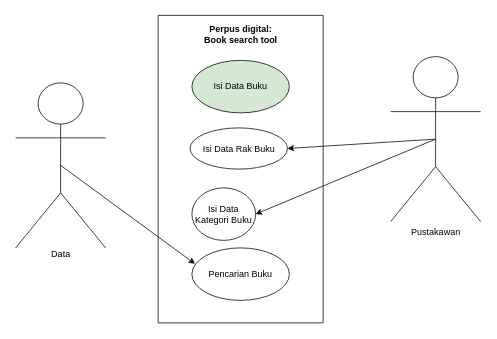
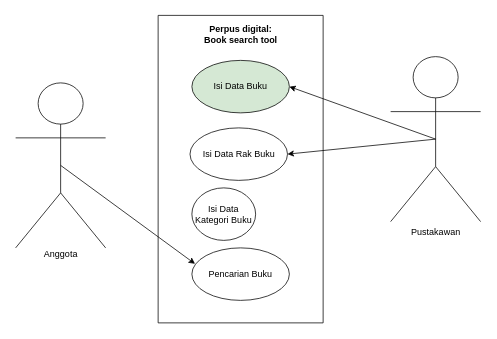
  <mxCell id="0" />
  <mxCell id="1" parent="0" />
  <mxCell id="2" value="Pustakawan" style="shape=umlActor;verticalLabelPosition=bottom;verticalAlign=top;html=1;outlineConnect=0;" vertex="1" parent="1"><mxGeometry x="520" y="75" width="120" height="220" as="geometry" /></mxCell>
  <mxCell id="3" value="" style="swimlane;startSize=0;" vertex="1" parent="1"><mxGeometry x="210" y="20" width="220" height="410" as="geometry" /></mxCell>
  <mxCell id="4" value="Isi Data Kategori Buku" style="ellipse;whiteSpace=wrap;html=1;" vertex="1" parent="3"><mxGeometry x="45" y="230" width="85" height="70" as="geometry" /></mxCell>
- <mxCell id="5" value="Isi Data Rak Buku" style="ellipse;whiteSpace=wrap;html=1;" vertex="1" parent="3"><mxGeometry x="42.5" y="150" width="130" height="55" as="geometry" /></mxCell>
+ <mxCell id="5" value="Isi Data Rak Buku" style="ellipse;whiteSpace=wrap;html=1;" vertex="1" parent="3"><mxGeometry x="42.5" y="150" width="130" height="70" as="geometry" /></mxCell>
  <mxCell id="6" value="Isi Data Buku" style="ellipse;whiteSpace=wrap;html=1;fillColor=#d5e8d4;" vertex="1" parent="3"><mxGeometry x="45" y="60" width="130" height="70" as="geometry" /></mxCell>
  <mxCell id="7" value="&lt;b&gt;Perpus digital:&lt;br&gt;Book search tool&lt;br&gt;&lt;/b&gt;" style="text;strokeColor=none;align=center;fillColor=none;html=1;verticalAlign=middle;whiteSpace=wrap;rounded=0;" vertex="1" parent="3"><mxGeometry x="47.5" y="10" width="125" height="30" as="geometry" /></mxCell>
  <mxCell id="8" value="Pencarian Buku" style="ellipse;whiteSpace=wrap;html=1;" vertex="1" parent="3"><mxGeometry x="45" y="310" width="130" height="70" as="geometry" /></mxCell>
  <mxCell id="9" value="" style="endArrow=classic;html=1;rounded=0;exitX=0.5;exitY=0.5;exitDx=0;exitDy=0;exitPerimeter=0;entryX=1;entryY=0.5;entryDx=0;entryDy=0;" edge="1" parent="1" source="2" target="5"><mxGeometry width="50" height="50" relative="1" as="geometry"><mxPoint x="350" y="270" as="sourcePoint" /><mxPoint x="400" y="220" as="targetPoint" /></mxGeometry></mxCell>
+ <mxCell id="10" value="" style="endArrow=classic;html=1;rounded=0;exitX=0.5;exitY=0.5;exitDx=0;exitDy=0;exitPerimeter=0;entryX=1;entryY=0.5;entryDx=0;entryDy=0;" edge="1" parent="1" source="2" target="6"><mxGeometry width="50" height="50" relative="1" as="geometry"><mxPoint x="350" y="270" as="sourcePoint" /><mxPoint x="400" y="220" as="targetPoint" /></mxGeometry></mxCell>
  <mxCell id="11" value="&lt;br&gt;&lt;br&gt;&lt;br&gt;&lt;br&gt;&lt;br&gt;&lt;br&gt;" style="shape=umlActor;verticalLabelPosition=bottom;verticalAlign=top;html=1;outlineConnect=0;" vertex="1" parent="1"><mxGeometry x="20" y="110" width="120" height="220" as="geometry" /></mxCell>
- <mxCell id="12" value="" style="endArrow=classic;html=1;rounded=0;entryX=1;entryY=0.5;entryDx=0;entryDy=0;exitX=0.5;exitY=0.5;exitDx=0;exitDy=0;exitPerimeter=0;" edge="1" parent="1" source="2" target="4"><mxGeometry width="50" height="50" relative="1" as="geometry"><mxPoint x="290" y="390" as="sourcePoint" /><mxPoint x="340" y="340" as="targetPoint" /></mxGeometry></mxCell>
  <mxCell id="13" value="" style="endArrow=classic;html=1;rounded=0;exitX=0.5;exitY=0.5;exitDx=0;exitDy=0;exitPerimeter=0;entryX=0.032;entryY=0.304;entryDx=0;entryDy=0;entryPerimeter=0;" edge="1" parent="1" source="11" target="8"><mxGeometry width="50" height="50" relative="1" as="geometry"><mxPoint x="290" y="320" as="sourcePoint" /><mxPoint x="260" y="360" as="targetPoint" /></mxGeometry></mxCell>
- <mxCell id="14" value="Data" style="text;html=1;align=center;verticalAlign=middle;resizable=0;points=[];autosize=1;strokeColor=none;fillColor=none;" vertex="1" parent="1"><mxGeometry x="45" y="324" width="70" height="30" as="geometry" /></mxCell>
+ <mxCell id="14" value="Anggota" style="text;html=1;align=center;verticalAlign=middle;resizable=0;points=[];autosize=1;strokeColor=none;fillColor=none;" vertex="1" parent="1"><mxGeometry x="45" y="324" width="70" height="30" as="geometry" /></mxCell>
